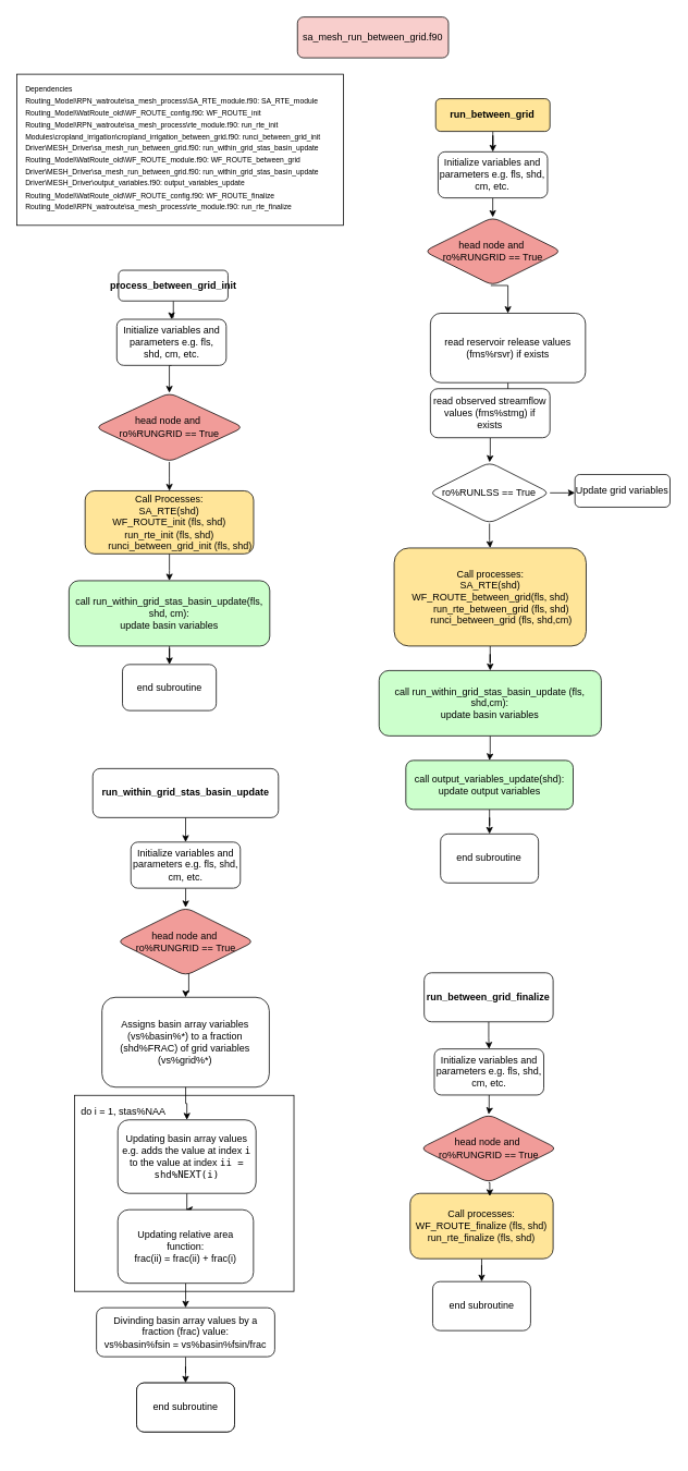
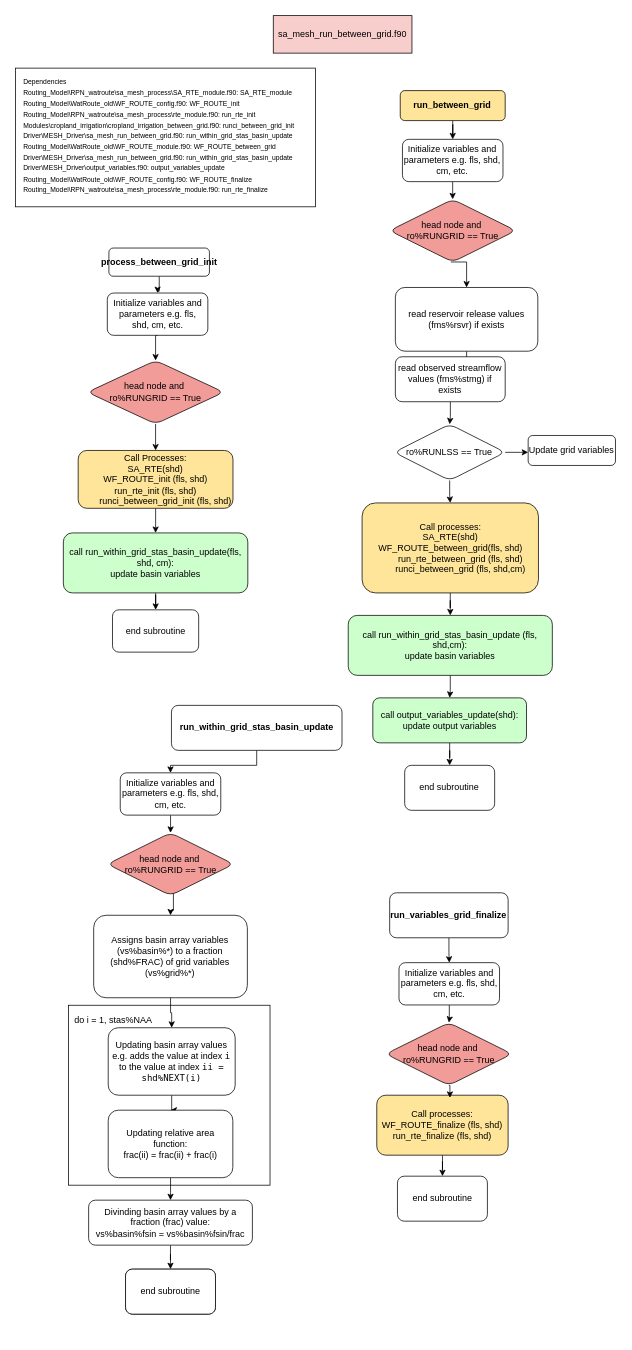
  <mxCell id="0" />
  <mxCell id="1" parent="0" />
- <mxCell id="2" value="sa_mesh_run_between_grid.f90" style="whiteSpace=wrap;html=1;fillColor=#F8CECC;rounded=1;" parent="1" vertex="1"><mxGeometry x="364" width="185" height="50" as="geometry" y="20" /></mxCell>
+ <mxCell id="2" value="sa_mesh_run_between_grid.f90" style="rounded=0;whiteSpace=wrap;html=1;fillColor=#F8CECC;" parent="1" vertex="1"><mxGeometry x="364" width="185" height="50" as="geometry" y="20" /></mxCell>
  <mxCell id="3" value="" style="group" parent="1" vertex="1" connectable="0"><mxGeometry x="494" y="330" width="272.24" height="1448" as="geometry" /></mxCell>
  <mxCell id="4" value="" style="group" parent="3" vertex="1" connectable="0"><mxGeometry x="20.0" y="860" width="190" height="438" as="geometry" /></mxCell>
  <mxCell id="5" value="" style="edgeStyle=orthogonalEdgeStyle;rounded=0;orthogonalLoop=1;jettySize=auto;html=1;" parent="4" source="6" target="11" edge="1"><mxGeometry relative="1" as="geometry"><mxPoint x="83.25" y="92" as="targetPoint" /></mxGeometry></mxCell>
- <mxCell id="6" value="&lt;b&gt;run_between_grid_finalize&lt;/b&gt;" style="rounded=1;whiteSpace=wrap;html=1;" parent="4" vertex="1"><mxGeometry x="5.25" width="158" height="60" as="geometry" /></mxCell>
+ <mxCell id="6" value="&lt;b&gt;run_variables_grid_finalize&lt;/b&gt;" style="rounded=1;whiteSpace=wrap;html=1;" parent="4" vertex="1"><mxGeometry x="5.25" width="158" height="60" as="geometry" /></mxCell>
  <mxCell id="7" value="" style="edgeStyle=orthogonalEdgeStyle;rounded=0;orthogonalLoop=1;jettySize=auto;html=1;" parent="4" source="8" target="9" edge="1"><mxGeometry relative="1" as="geometry" /></mxCell>
  <mxCell id="8" value="Call processes:&lt;div&gt;&lt;div&gt;WF_ROUTE_finalize&amp;nbsp;(fls, shd)&lt;/div&gt;&lt;div&gt;&lt;span style=&quot;background-color: initial;&quot;&gt;run_rte_finalize&amp;nbsp;&lt;/span&gt;&lt;span style=&quot;background-color: initial;&quot;&gt;(fls, shd)&lt;/span&gt;&lt;/div&gt;&lt;/div&gt;" style="whiteSpace=wrap;html=1;rounded=1;fillColor=#FFE599;" parent="4" vertex="1"><mxGeometry x="-11.94" y="270" width="175.19" height="80" as="geometry" /></mxCell>
  <mxCell id="9" value="end subroutine" style="whiteSpace=wrap;html=1;rounded=1;" parent="4" vertex="1"><mxGeometry x="15.65" y="378" width="120" height="60" as="geometry" /></mxCell>
  <mxCell id="10" style="edgeStyle=orthogonalEdgeStyle;rounded=0;orthogonalLoop=1;jettySize=auto;html=1;entryX=0.5;entryY=0;entryDx=0;entryDy=0;" parent="4" source="11" target="12" edge="1"><mxGeometry relative="1" as="geometry" /></mxCell>
  <mxCell id="11" value="Initialize variables and parameters e.g. fls, shd, cm, etc." style="rounded=1;whiteSpace=wrap;html=1;" parent="4" vertex="1"><mxGeometry x="17.702" y="93.209" width="134.105" height="56.407" as="geometry" /></mxCell>
  <mxCell id="12" value="head node and&amp;nbsp;&lt;div&gt;ro%RUNGRID == True&lt;/div&gt;" style="rhombus;whiteSpace=wrap;html=1;rounded=1;fillColor=#F19C99;" parent="4" vertex="1"><mxGeometry y="173.21" width="168.5" height="83.59" as="geometry" /></mxCell>
  <mxCell id="13" style="edgeStyle=orthogonalEdgeStyle;rounded=0;orthogonalLoop=1;jettySize=auto;html=1;exitX=0.5;exitY=1;exitDx=0;exitDy=0;entryX=0.557;entryY=0.044;entryDx=0;entryDy=0;entryPerimeter=0;" parent="4" source="12" target="8" edge="1"><mxGeometry relative="1" as="geometry" /></mxCell>
  <mxCell id="14" value="" style="group" vertex="1" connectable="0" parent="3"><mxGeometry x="-30" y="-210" width="272.24" height="960" as="geometry" /></mxCell>
  <mxCell id="15" style="edgeStyle=orthogonalEdgeStyle;rounded=0;orthogonalLoop=1;jettySize=auto;html=1;entryX=0.5;entryY=0;entryDx=0;entryDy=0;" parent="14" source="16" target="18" edge="1"><mxGeometry relative="1" as="geometry" /></mxCell>
  <mxCell id="16" value="&lt;b&gt;run_between_grid&lt;/b&gt;" style="rounded=1;whiteSpace=wrap;html=1;fillColor=#ffe599;" parent="14" vertex="1"><mxGeometry x="69.36" width="140" height="40" as="geometry" /></mxCell>
  <mxCell id="17" style="edgeStyle=orthogonalEdgeStyle;rounded=0;orthogonalLoop=1;jettySize=auto;html=1;entryX=0.5;entryY=0;entryDx=0;entryDy=0;" parent="14" source="18" target="19" edge="1"><mxGeometry relative="1" as="geometry" /></mxCell>
  <mxCell id="18" value="Initialize variables and parameters e.g. fls, shd, cm, etc." style="rounded=1;whiteSpace=wrap;html=1;" parent="14" vertex="1"><mxGeometry x="72.312" y="64.999" width="134.105" height="56.407" as="geometry" /></mxCell>
  <mxCell id="19" value="head node and&amp;nbsp;&lt;div&gt;ro%RUNGRID == True&lt;/div&gt;" style="rhombus;whiteSpace=wrap;html=1;rounded=1;fillColor=#F19C99;" parent="14" vertex="1"><mxGeometry x="55.11" y="145" width="168.5" height="83.59" as="geometry" /></mxCell>
  <mxCell id="20" value="" style="edgeStyle=orthogonalEdgeStyle;rounded=0;orthogonalLoop=1;jettySize=auto;html=1;" parent="14" source="21" target="23" edge="1"><mxGeometry relative="1" as="geometry" /></mxCell>
  <mxCell id="21" value="read reservoir release values (fms%rsvr) if exists" style="whiteSpace=wrap;html=1;rounded=1;" parent="14" vertex="1"><mxGeometry x="62.87" y="262.59" width="190" height="85" as="geometry" /></mxCell>
  <mxCell id="22" value="" style="edgeStyle=orthogonalEdgeStyle;rounded=0;orthogonalLoop=1;jettySize=auto;html=1;entryX=0.5;entryY=0;entryDx=0;entryDy=0;" parent="14" source="23" target="32" edge="1"><mxGeometry relative="1" as="geometry"><mxPoint x="135.598" y="442" as="targetPoint" /></mxGeometry></mxCell>
  <mxCell id="23" value="read observed streamflow values (fms%stmg) if exists" style="whiteSpace=wrap;html=1;rounded=1;" parent="14" vertex="1"><mxGeometry x="62.87" y="355" width="146.49" height="60" as="geometry" /></mxCell>
  <mxCell id="24" value="" style="edgeStyle=orthogonalEdgeStyle;rounded=0;orthogonalLoop=1;jettySize=auto;html=1;exitX=0.5;exitY=1;exitDx=0;exitDy=0;" parent="14" source="32" target="26" edge="1"><mxGeometry relative="1" as="geometry"><mxPoint x="149.749" y="685" as="sourcePoint" /></mxGeometry></mxCell>
  <mxCell id="25" style="edgeStyle=orthogonalEdgeStyle;rounded=0;orthogonalLoop=1;jettySize=auto;html=1;entryX=0.5;entryY=0;entryDx=0;entryDy=0;" parent="14" source="26" target="28" edge="1"><mxGeometry relative="1" as="geometry"><mxPoint x="134.37" y="832.59" as="targetPoint" /></mxGeometry></mxCell>
  <mxCell id="26" value="&lt;div&gt;Call processes:&lt;/div&gt;&lt;div&gt;SA_RTE(shd)&lt;br&gt;&lt;/div&gt;&lt;div&gt;WF_ROUTE_between_grid(fls, shd)&lt;/div&gt;&lt;div&gt;&amp;nbsp; &amp;nbsp; &amp;nbsp; &amp;nbsp; run_rte_between_grid&amp;nbsp;(fls, shd)&lt;/div&gt;&lt;div&gt;&amp;nbsp; &amp;nbsp; &amp;nbsp; &amp;nbsp; runci_between_grid&amp;nbsp;(fls, shd,cm)&lt;/div&gt;" style="whiteSpace=wrap;html=1;rounded=1;fillColor=#FFE599;" parent="14" vertex="1"><mxGeometry x="18.5" y="550" width="235.24" height="120" as="geometry" /></mxCell>
  <mxCell id="27" style="edgeStyle=orthogonalEdgeStyle;rounded=0;orthogonalLoop=1;jettySize=auto;html=1;entryX=0.5;entryY=0;entryDx=0;entryDy=0;" parent="14" source="28" target="34" edge="1"><mxGeometry relative="1" as="geometry" /></mxCell>
  <mxCell id="28" value="call run_within_grid_stas_basin_update (fls, shd,cm):&lt;div&gt;update basin variables&lt;/div&gt;" style="whiteSpace=wrap;html=1;rounded=1;fillColor=#CCFFCC;" parent="14" vertex="1"><mxGeometry y="700" width="272.24" height="80" as="geometry" /></mxCell>
  <mxCell id="29" value="end subroutine" style="whiteSpace=wrap;html=1;rounded=1;" parent="14" vertex="1"><mxGeometry x="75.29" y="900" width="120" height="60" as="geometry" /></mxCell>
  <mxCell id="30" style="edgeStyle=orthogonalEdgeStyle;rounded=0;orthogonalLoop=1;jettySize=auto;html=1;exitX=0.5;exitY=1;exitDx=0;exitDy=0;entryX=0.5;entryY=0;entryDx=0;entryDy=0;" parent="14" target="21" edge="1"><mxGeometry relative="1" as="geometry"><mxPoint x="136.87" y="228.59" as="sourcePoint" /></mxGeometry></mxCell>
  <mxCell id="31" style="edgeStyle=orthogonalEdgeStyle;rounded=0;orthogonalLoop=1;jettySize=auto;html=1;" edge="1" parent="14" source="32"><mxGeometry relative="1" as="geometry"><mxPoint x="240.0" y="482.5" as="targetPoint" /></mxGeometry></mxCell>
  <mxCell id="32" value="&lt;div&gt;ro%RUNLSS == True&lt;/div&gt;" style="rhombus;whiteSpace=wrap;html=1;rounded=1;fillColor=#ffffff;" parent="14" vertex="1"><mxGeometry x="61.23" y="445" width="148.13" height="75" as="geometry" /></mxCell>
  <mxCell id="33" style="edgeStyle=orthogonalEdgeStyle;rounded=0;orthogonalLoop=1;jettySize=auto;html=1;entryX=0.5;entryY=0;entryDx=0;entryDy=0;" parent="14" source="34" target="29" edge="1"><mxGeometry relative="1" as="geometry" /></mxCell>
  <mxCell id="34" value="call output_variables_update(shd):&lt;div&gt;update output variables&lt;/div&gt;" style="whiteSpace=wrap;html=1;rounded=1;fillColor=#CCFFCC;" parent="14" vertex="1"><mxGeometry x="32.79" y="810" width="205" height="60" as="geometry" /></mxCell>
  <mxCell id="35" value="" style="edgeStyle=orthogonalEdgeStyle;rounded=0;orthogonalLoop=1;jettySize=auto;html=1;" parent="1" source="36" target="43" edge="1"><mxGeometry relative="1" as="geometry" /></mxCell>
  <mxCell id="36" value="process_between_grid_init" style="rounded=1;whiteSpace=wrap;html=1;fontStyle=1" parent="1" vertex="1"><mxGeometry x="144.762" y="330" width="134.105" height="37.605" as="geometry" /></mxCell>
  <mxCell id="37" style="edgeStyle=orthogonalEdgeStyle;rounded=0;orthogonalLoop=1;jettySize=auto;html=1;entryX=0.5;entryY=0;entryDx=0;entryDy=0;" parent="1" source="38" target="40" edge="1"><mxGeometry relative="1" as="geometry" /></mxCell>
  <mxCell id="38" value="Call Processes:&lt;div&gt;SA_RTE(shd)&lt;br&gt;&lt;div&gt;&lt;div&gt;WF_ROUTE_init&amp;nbsp;(fls, shd)&lt;/div&gt;&lt;div&gt;run_rte_init&amp;nbsp;(fls, shd)&lt;/div&gt;&lt;div&gt;&amp;nbsp; &amp;nbsp; &amp;nbsp; &amp;nbsp; runci_between_grid_init&amp;nbsp;(fls, shd)&lt;/div&gt;&lt;/div&gt;&lt;/div&gt;" style="rounded=1;whiteSpace=wrap;html=1;fillColor=#FFE599;" parent="1" vertex="1"><mxGeometry x="103.79" y="600" width="206.47" height="77.16" as="geometry" /></mxCell>
  <mxCell id="39" value="" style="edgeStyle=orthogonalEdgeStyle;rounded=0;orthogonalLoop=1;jettySize=auto;html=1;" parent="1" source="40" target="41" edge="1"><mxGeometry relative="1" as="geometry" /></mxCell>
  <mxCell id="40" value="call run_within_grid_stas_basin_update(fls, shd, cm):&lt;div&gt;update basin variables&lt;/div&gt;" style="whiteSpace=wrap;html=1;rounded=1;fillColor=#CCFFCC;" parent="1" vertex="1"><mxGeometry x="84" y="710" width="246.05" height="80" as="geometry" /></mxCell>
  <mxCell id="41" value="end subroutine" style="whiteSpace=wrap;html=1;rounded=1;" parent="1" vertex="1"><mxGeometry x="149.554" y="812.593" width="114.947" height="56.407" as="geometry" /></mxCell>
  <mxCell id="42" style="edgeStyle=orthogonalEdgeStyle;rounded=0;orthogonalLoop=1;jettySize=auto;html=1;exitX=0.5;exitY=1;exitDx=0;exitDy=0;entryX=0.5;entryY=0;entryDx=0;entryDy=0;" parent="1" source="43" target="45" edge="1"><mxGeometry relative="1" as="geometry" /></mxCell>
  <mxCell id="43" value="Initialize variables and parameters e.g. fls, shd,&amp;nbsp;cm, etc." style="rounded=1;whiteSpace=wrap;html=1;" parent="1" vertex="1"><mxGeometry x="142.632" y="389.999" width="134.105" height="56.407" as="geometry" /></mxCell>
  <mxCell id="44" style="edgeStyle=orthogonalEdgeStyle;rounded=0;orthogonalLoop=1;jettySize=auto;html=1;exitX=0.5;exitY=1;exitDx=0;exitDy=0;" parent="1" source="45" target="38" edge="1"><mxGeometry relative="1" as="geometry" /></mxCell>
  <mxCell id="45" value="head node and&amp;nbsp;&lt;div&gt;ro%RUNGRID == True&lt;/div&gt;" style="rhombus;whiteSpace=wrap;html=1;rounded=1;fillColor=#F19C99;" parent="1" vertex="1"><mxGeometry x="116.025" y="480" width="182.0" height="84.611" as="geometry" /></mxCell>
  <mxCell id="46" value="" style="edgeStyle=orthogonalEdgeStyle;rounded=0;orthogonalLoop=1;jettySize=auto;html=1;" parent="1" edge="1"><mxGeometry relative="1" as="geometry"><mxPoint x="244.599" y="625.25" as="sourcePoint" /></mxGeometry></mxCell>
  <mxCell id="47" value="Yes" style="edgeLabel;html=1;align=center;verticalAlign=middle;resizable=0;points=[];" parent="46" vertex="1" connectable="0"><mxGeometry x="-0.089" y="1" relative="1" as="geometry"><mxPoint as="offset" /></mxGeometry></mxCell>
  <mxCell id="48" value="" style="edgeStyle=orthogonalEdgeStyle;rounded=0;orthogonalLoop=1;jettySize=auto;html=1;exitX=0.5;exitY=1;exitDx=0;exitDy=0;" parent="1" edge="1"><mxGeometry relative="1" as="geometry"><mxPoint x="378.842" y="648.689" as="sourcePoint" /></mxGeometry></mxCell>
  <mxCell id="49" value="Update grid variables" style="whiteSpace=wrap;html=1;rounded=1;" parent="1" vertex="1"><mxGeometry x="704" y="580" width="116.49" height="40" as="geometry" /></mxCell>
  <mxCell id="50" style="edgeStyle=orthogonalEdgeStyle;rounded=0;orthogonalLoop=1;jettySize=auto;html=1;exitX=0.5;exitY=1;exitDx=0;exitDy=0;entryX=0.5;entryY=0;entryDx=0;entryDy=0;" parent="1" source="51" target="59" edge="1"><mxGeometry relative="1" as="geometry" /></mxCell>
- <mxCell id="51" value="&lt;b&gt;run_within_grid_stas_basin_update&lt;/b&gt;" style="rounded=1;whiteSpace=wrap;html=1;" parent="1" vertex="1"><mxGeometry x="113.19" y="940" width="227.5" height="60" as="geometry" /></mxCell>
+ <mxCell id="51" value="&lt;b&gt;run_within_grid_stas_basin_update&lt;/b&gt;" style="rounded=1;whiteSpace=wrap;html=1;" parent="1" vertex="1"><mxGeometry x="228.19" y="940" width="227.5" height="60" as="geometry" /></mxCell>
  <mxCell id="52" value="" style="edgeStyle=orthogonalEdgeStyle;rounded=0;orthogonalLoop=1;jettySize=auto;html=1;exitX=0.523;exitY=0.92;exitDx=0;exitDy=0;exitPerimeter=0;" parent="1" source="60" target="53" edge="1"><mxGeometry relative="1" as="geometry"><mxPoint x="226.988" y="1190" as="sourcePoint" /></mxGeometry></mxCell>
  <mxCell id="53" value="Assigns basin array variables (vs%basin%*) to a fraction (shd%FRAC) of grid variables (vs%grid%*)" style="whiteSpace=wrap;html=1;rounded=1;" parent="1" vertex="1"><mxGeometry x="124.45" y="1220" width="205" height="110" as="geometry" /></mxCell>
  <mxCell id="54" value="" style="edgeStyle=orthogonalEdgeStyle;rounded=0;orthogonalLoop=1;jettySize=auto;html=1;" parent="1" source="55" target="56" edge="1"><mxGeometry relative="1" as="geometry" /></mxCell>
  <mxCell id="55" value="Divinding basin array values by a fraction (frac) value:&lt;br&gt;vs%basin%fsin = vs%basin%fsin/frac" style="whiteSpace=wrap;html=1;rounded=1;" parent="1" vertex="1"><mxGeometry x="117.73" y="1600" width="218.43" height="60" as="geometry" /></mxCell>
  <mxCell id="56" value="end subroutine" style="whiteSpace=wrap;html=1;rounded=1;" parent="1" vertex="1"><mxGeometry x="166.94" y="1692" width="120" height="60" as="geometry" /></mxCell>
  <mxCell id="57" value="end subroutine" style="whiteSpace=wrap;html=1;rounded=1;" parent="1" vertex="1"><mxGeometry x="166.94" y="1692" width="120" height="60" as="geometry" /></mxCell>
  <mxCell id="58" style="edgeStyle=orthogonalEdgeStyle;rounded=0;orthogonalLoop=1;jettySize=auto;html=1;entryX=0.5;entryY=0;entryDx=0;entryDy=0;" parent="1" source="59" target="60" edge="1"><mxGeometry relative="1" as="geometry" /></mxCell>
  <mxCell id="59" value="Initialize variables and parameters e.g. fls, shd, cm, etc." style="rounded=1;whiteSpace=wrap;html=1;" parent="1" vertex="1"><mxGeometry x="159.892" y="1029.999" width="134.105" height="56.407" as="geometry" /></mxCell>
  <mxCell id="60" value="head node and&amp;nbsp;&lt;div&gt;ro%RUNGRID == True&lt;/div&gt;" style="rhombus;whiteSpace=wrap;html=1;rounded=1;fillColor=#F19C99;" parent="1" vertex="1"><mxGeometry x="142.69" y="1110" width="168.5" height="83.59" as="geometry" /></mxCell>
  <mxCell id="61" value="" style="group" vertex="1" connectable="0" parent="1"><mxGeometry x="80.74" y="1340" width="278.92" height="240" as="geometry" /></mxCell>
  <mxCell id="62" value="" style="rounded=0;whiteSpace=wrap;html=1;" vertex="1" parent="61"><mxGeometry x="10" width="268.92" height="240" as="geometry" /></mxCell>
  <mxCell id="63" value="" style="edgeStyle=orthogonalEdgeStyle;rounded=0;orthogonalLoop=1;jettySize=auto;html=1;" parent="61" source="53" target="65" edge="1"><mxGeometry relative="1" as="geometry" /></mxCell>
  <mxCell id="64" value="" style="edgeStyle=orthogonalEdgeStyle;rounded=0;orthogonalLoop=1;jettySize=auto;html=1;" parent="61" source="65" target="67" edge="1"><mxGeometry relative="1" as="geometry" /></mxCell>
  <mxCell id="65" value="Updating basin array values&lt;div&gt;e.g. a&lt;span style=&quot;background-color: initial;&quot;&gt;dds the value at index &lt;/span&gt;&lt;code style=&quot;background-color: initial;&quot;&gt;i&lt;/code&gt;&lt;span style=&quot;background-color: initial;&quot;&gt; to the value at index &lt;/span&gt;&lt;code style=&quot;background-color: initial;&quot;&gt;ii = shd%NEXT(i)&lt;br&gt;&lt;/code&gt;&lt;/div&gt;" style="whiteSpace=wrap;html=1;rounded=1;" parent="61" vertex="1"><mxGeometry x="63.09" y="30" width="169.37" height="90" as="geometry" /></mxCell>
  <mxCell id="66" value="" style="edgeStyle=orthogonalEdgeStyle;rounded=0;orthogonalLoop=1;jettySize=auto;html=1;" parent="61" source="67" target="55" edge="1"><mxGeometry relative="1" as="geometry" /></mxCell>
  <mxCell id="67" value="Updating relative area function:&lt;div&gt;frac(ii) = frac(ii) + frac(i)&lt;br&gt;&lt;/div&gt;" style="whiteSpace=wrap;html=1;rounded=1;" parent="61" vertex="1"><mxGeometry x="63.09" y="140" width="166.25" height="90" as="geometry" /></mxCell>
  <mxCell id="68" value="do i = 1, stas%NAA" style="text;html=1;align=center;verticalAlign=middle;whiteSpace=wrap;rounded=0;" vertex="1" parent="61"><mxGeometry y="10" width="140" height="20" as="geometry" /></mxCell>
  <mxCell id="69" value="" style="group" vertex="1" connectable="0" parent="1"><mxGeometry x="20.2" y="90" width="400" height="185" as="geometry" /></mxCell>
  <mxCell id="70" value="" style="rounded=0;whiteSpace=wrap;html=1;" vertex="1" parent="69"><mxGeometry width="400" height="185" as="geometry" /></mxCell>
  <mxCell id="71" value="&lt;font style=&quot;font-size: 9px;&quot;&gt;Dependencies&lt;/font&gt;&lt;div&gt;&lt;font style=&quot;font-size: 9px;&quot;&gt;Routing_Model\RPN_watroute\sa_mesh_process\SA_RTE_module.f90: SA_RTE_module&lt;/font&gt;&lt;br&gt;&lt;/div&gt;&lt;div&gt;&lt;font style=&quot;font-size: 9px;&quot;&gt;Routing_Model\WatRoute_old\WF_ROUTE_config.f90: WF_ROUTE_init&lt;/font&gt;&lt;br&gt;&lt;/div&gt;&lt;div&gt;&lt;font style=&quot;font-size: 9px;&quot;&gt;Routing_Model\RPN_watroute\sa_mesh_process\rte_module.f90: run_rte_init&lt;/font&gt;&lt;br&gt;&lt;/div&gt;&lt;div&gt;&lt;font style=&quot;font-size: 9px;&quot;&gt;Modules\cropland_irrigation\cropland_irrigation_between_grid.f90: runci_between_grid_init&lt;/font&gt;&lt;br&gt;&lt;/div&gt;&lt;div&gt;&lt;font style=&quot;font-size: 9px;&quot;&gt;Driver\MESH_Driver\sa_mesh_run_between_grid.f90: run_within_grid_stas_basin_update&lt;/font&gt;&lt;br&gt;&lt;/div&gt;&lt;div&gt;&lt;font style=&quot;font-size: 9px;&quot;&gt;Routing_Model\WatRoute_old\WF_ROUTE_module.f90: WF_ROUTE_between_grid&lt;br&gt;&lt;/font&gt;&lt;/div&gt;&lt;div&gt;&lt;div&gt;&lt;font style=&quot;font-size: 9px;&quot;&gt;Driver\MESH_Driver\sa_mesh_run_between_grid.f90: run_within_grid_stas_basin_update&lt;/font&gt;&lt;/div&gt;&lt;div&gt;&lt;font style=&quot;font-size: 9px;&quot;&gt;Driver\MESH_Driver\output_variables.f90: output_variables_update&lt;/font&gt;&lt;/div&gt;&lt;div&gt;&lt;font style=&quot;font-size: 9px;&quot;&gt;Routing_Model\WatRoute_old\WF_ROUTE_config.f90: WF_ROUTE_finalize&lt;/font&gt;&lt;/div&gt;&lt;div&gt;&lt;font style=&quot;font-size: 9px;&quot;&gt;Routing_Model\RPN_watroute\sa_mesh_process\rte_module.f90: run_rte_finalize&lt;/font&gt;&lt;/div&gt;&lt;/div&gt;" style="text;html=1;align=left;verticalAlign=middle;whiteSpace=wrap;rounded=0;" vertex="1" parent="69"><mxGeometry x="9.23" width="380.77" height="180" as="geometry" /></mxCell>
